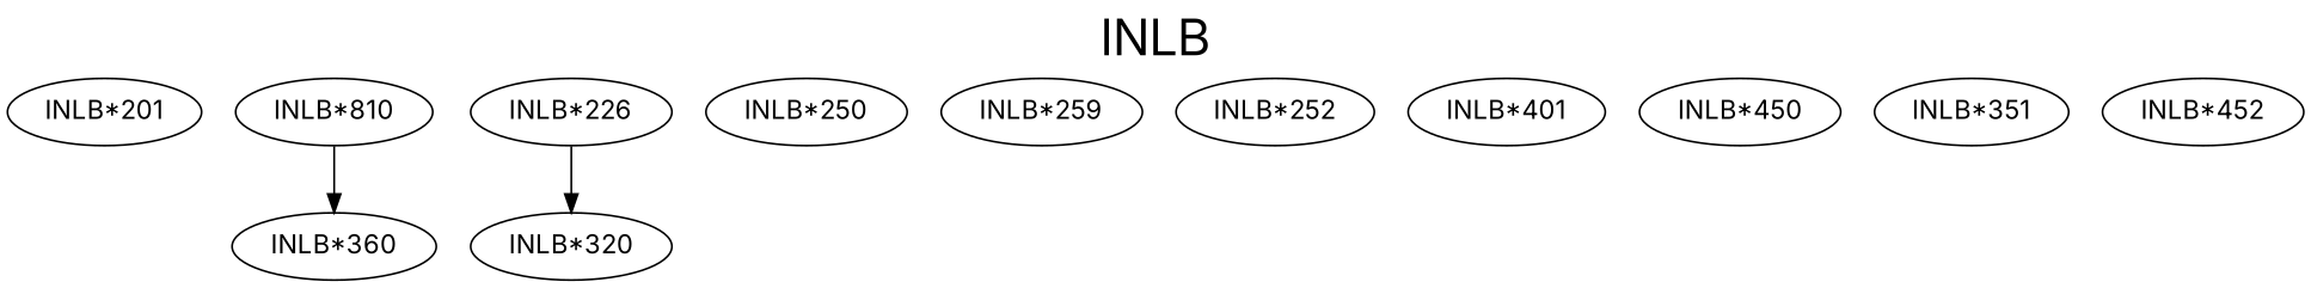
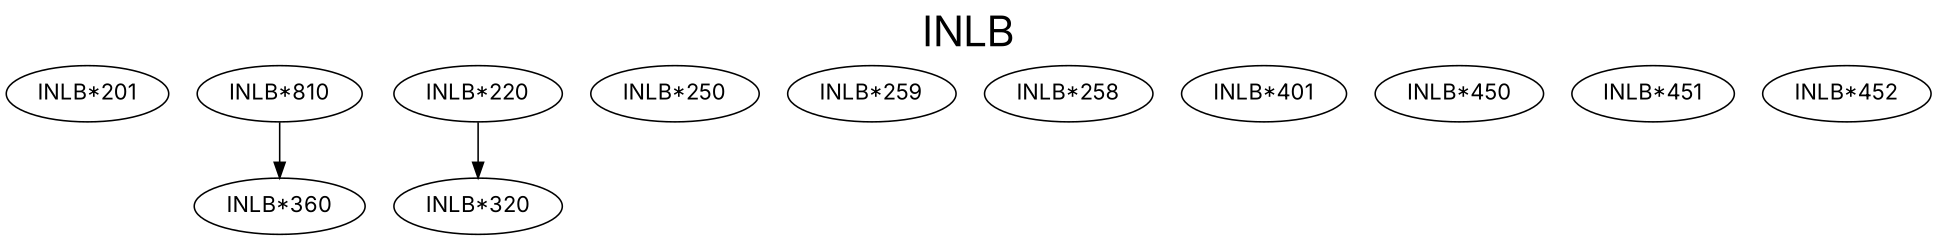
  digraph {
    fontname=Inter
    fontsize=27
    label=INLB
    labelloc=t
    node [fontname=Inter]
    edge [fontname=Inter style=solid]
    "INLB*201"
    n2 [label="INLB*810"]
    n3 [label="INLB*360"]
-   "INLB*220" [label="INLB*226"]
+   "INLB*220"
    "INLB*320"
    "INLB*250"
    n7 [label="INLB*259"]
-   "INLB*252"
+   "INLB*252" [label="INLB*258"]
    "INLB*401"
    "INLB*450"
-   "INLB*451" [label="INLB*351"]
+   "INLB*451"
    "INLB*452"
    n2 -> n3
    "INLB*220" -> "INLB*320"
  }
